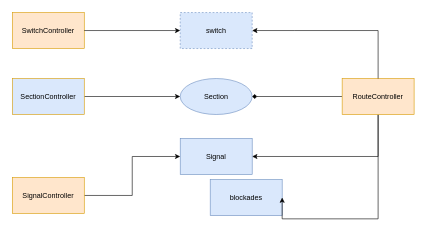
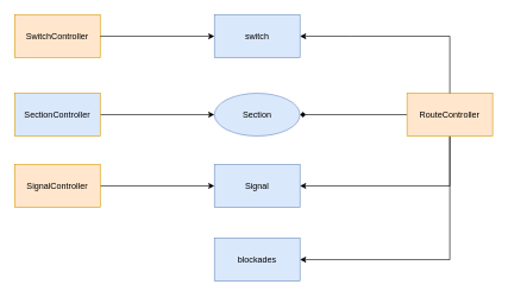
  <mxCell id="0" />
  <mxCell id="1" parent="0" />
- <mxCell id="2" value="switch" style="rounded=0;whiteSpace=wrap;html=1;fillColor=#dae8fc;strokeColor=#6c8ebf;dashed=1;" vertex="1" parent="1"><mxGeometry x="300" y="20" width="120" height="60" as="geometry" /></mxCell>
+ <mxCell id="2" value="switch" style="rounded=0;whiteSpace=wrap;html=1;fillColor=#dae8fc;strokeColor=#6c8ebf;" vertex="1" parent="1"><mxGeometry x="300" y="20" width="120" height="60" as="geometry" /></mxCell>
  <mxCell id="3" value="Section" style="ellipse;whiteSpace=wrap;html=1;fillColor=#dae8fc;strokeColor=#6c8ebf;" vertex="1" parent="1"><mxGeometry x="300" y="130" width="120" height="60" as="geometry" /></mxCell>
  <mxCell id="4" style="edgeStyle=orthogonalEdgeStyle;rounded=0;orthogonalLoop=1;jettySize=auto;html=1;exitX=1;exitY=0.5;exitDx=0;exitDy=0;entryX=0;entryY=0.5;entryDx=0;entryDy=0;" edge="1" parent="1" source="5" target="3"><mxGeometry relative="1" as="geometry" /></mxCell>
  <mxCell id="5" value="SectionController" style="rounded=0;whiteSpace=wrap;html=1;fillColor=#dae8fc;strokeColor=#d79b00;" vertex="1" parent="1"><mxGeometry x="20" y="130" width="120" height="60" as="geometry" /></mxCell>
- <mxCell id="6" value="blockades" style="rounded=0;whiteSpace=wrap;html=1;fillColor=#dae8fc;strokeColor=#6c8ebf;" vertex="1" parent="1"><mxGeometry x="350" y="298.5" width="120" height="60" as="geometry" /></mxCell>
+ <mxCell id="6" value="blockades" style="rounded=0;whiteSpace=wrap;html=1;fillColor=#dae8fc;strokeColor=#6c8ebf;" vertex="1" parent="1"><mxGeometry x="300" y="333.5" width="120" height="60" as="geometry" /></mxCell>
  <mxCell id="7" value="SwitchController" style="rounded=0;whiteSpace=wrap;html=1;fillColor=#ffe6cc;strokeColor=#d79b00;" vertex="1" parent="1"><mxGeometry x="20" y="20" width="120" height="60" as="geometry" /></mxCell>
  <mxCell id="8" value="Signal" style="rounded=0;whiteSpace=wrap;html=1;fillColor=#dae8fc;strokeColor=#6c8ebf;" vertex="1" parent="1"><mxGeometry x="300" y="230" width="120" height="60" as="geometry" /></mxCell>
  <mxCell id="9" style="edgeStyle=orthogonalEdgeStyle;rounded=0;orthogonalLoop=1;jettySize=auto;html=1;exitX=1;exitY=0.5;exitDx=0;exitDy=0;entryX=0;entryY=0.5;entryDx=0;entryDy=0;" edge="1" parent="1" source="10" target="8"><mxGeometry relative="1" as="geometry" /></mxCell>
- <mxCell id="10" value="SignalController" style="rounded=0;whiteSpace=wrap;html=1;fillColor=#ffe6cc;strokeColor=#d79b00;" vertex="1" parent="1"><mxGeometry x="20" y="295" width="120" height="60" as="geometry" /></mxCell>
+ <mxCell id="10" value="SignalController" style="rounded=0;whiteSpace=wrap;html=1;fillColor=#ffe6cc;strokeColor=#d79b00;" vertex="1" parent="1"><mxGeometry x="20" y="230" width="120" height="60" as="geometry" /></mxCell>
  <mxCell id="11" style="edgeStyle=orthogonalEdgeStyle;rounded=0;orthogonalLoop=1;jettySize=auto;html=1;exitX=0;exitY=0.5;exitDx=0;exitDy=0;entryX=1;entryY=0.5;entryDx=0;entryDy=0;endArrow=diamond;" edge="1" parent="1" source="14" target="3"><mxGeometry relative="1" as="geometry" /></mxCell>
  <mxCell id="12" style="edgeStyle=orthogonalEdgeStyle;rounded=0;orthogonalLoop=1;jettySize=auto;html=1;exitX=0.5;exitY=1;exitDx=0;exitDy=0;entryX=1;entryY=0.5;entryDx=0;entryDy=0;" edge="1" parent="1" source="14" target="8"><mxGeometry relative="1" as="geometry" /></mxCell>
  <mxCell id="13" style="edgeStyle=orthogonalEdgeStyle;rounded=0;orthogonalLoop=1;jettySize=auto;html=1;entryX=1;entryY=0.5;entryDx=0;entryDy=0;exitX=0.5;exitY=1;exitDx=0;exitDy=0;" edge="1" parent="1" source="14" target="6"><mxGeometry relative="1" as="geometry"><mxPoint x="630" y="260" as="sourcePoint" /><Array as="points"><mxPoint x="630" y="364" /></Array></mxGeometry></mxCell>
  <mxCell id="14" value="RouteController" style="rounded=0;whiteSpace=wrap;html=1;fillColor=#ffe6cc;strokeColor=#d79b00;" vertex="1" parent="1"><mxGeometry x="570" y="130" width="120" height="60" as="geometry" /></mxCell>
  <mxCell id="15" value="" style="endArrow=classic;html=1;rounded=0;entryX=0;entryY=0.5;entryDx=0;entryDy=0;" edge="1" parent="1" target="2"><mxGeometry width="50" height="50" relative="1" as="geometry"><mxPoint x="140" y="50" as="sourcePoint" /><mxPoint x="190" y="0" as="targetPoint" /></mxGeometry></mxCell>
  <mxCell id="16" value="" style="endArrow=classic;html=1;rounded=0;entryX=1;entryY=0.5;entryDx=0;entryDy=0;exitX=0.5;exitY=0;exitDx=0;exitDy=0;" edge="1" parent="1" source="14" target="2"><mxGeometry width="50" height="50" relative="1" as="geometry"><mxPoint x="570" y="150" as="sourcePoint" /><mxPoint x="490" y="50" as="targetPoint" /><Array as="points"><mxPoint x="630" y="50" /><mxPoint x="490" y="50" /></Array></mxGeometry></mxCell>
